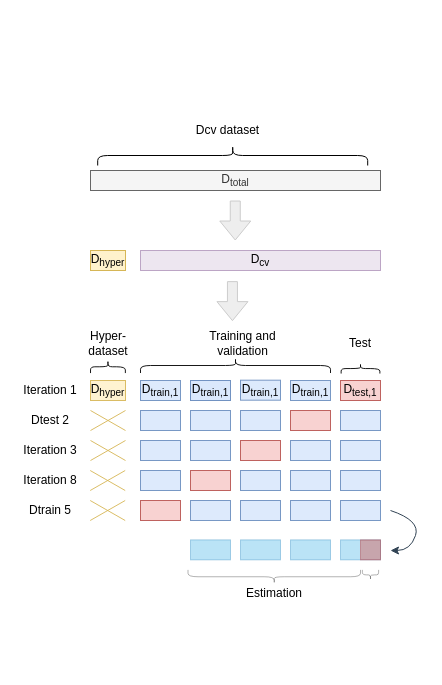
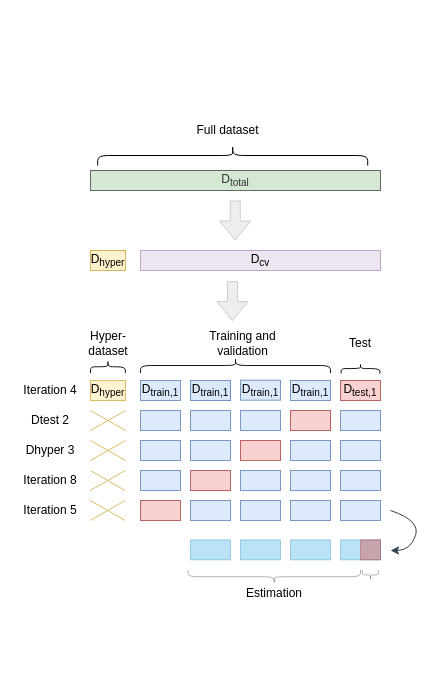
  <mxCell id="0" />
  <mxCell id="1" parent="0" />
  <mxCell id="2" value="D&lt;sub&gt;train,1&lt;/sub&gt;" style="rounded=0;whiteSpace=wrap;html=1;rotation=90;fillColor=#dae8fc;strokeColor=#6c8ebf;horizontal=0;opacity=90;" parent="1" vertex="1"><mxGeometry x="150" y="370" width="20" height="40" as="geometry" /></mxCell>
  <mxCell id="3" value="" style="rounded=0;whiteSpace=wrap;html=1;rotation=90;fillColor=#dae8fc;strokeColor=#6c8ebf;opacity=90;" parent="1" vertex="1"><mxGeometry x="200" y="370" width="20" height="40" as="geometry" /></mxCell>
  <mxCell id="4" value="D&lt;sub&gt;test,1&lt;/sub&gt;" style="rounded=0;whiteSpace=wrap;html=1;rotation=90;fillColor=#f8cecc;strokeColor=#b85450;horizontal=0;opacity=90;" parent="1" vertex="1"><mxGeometry x="350" y="370" width="20" height="40" as="geometry" /></mxCell>
  <mxCell id="5" value="D&lt;sub&gt;hyper&lt;/sub&gt;" style="rounded=0;whiteSpace=wrap;html=1;rotation=90;fillColor=#fff2cc;strokeColor=#d6b656;verticalAlign=middle;horizontal=0;opacity=90;" parent="1" vertex="1"><mxGeometry x="97.5" y="372.5" width="20" height="35" as="geometry" /></mxCell>
  <mxCell id="6" value="" style="rounded=0;whiteSpace=wrap;html=1;rotation=90;fillColor=#dae8fc;strokeColor=#6c8ebf;opacity=90;" parent="1" vertex="1"><mxGeometry x="150" y="400" width="20" height="40" as="geometry" /></mxCell>
  <mxCell id="7" value="" style="rounded=0;whiteSpace=wrap;html=1;rotation=90;fillColor=#dae8fc;strokeColor=#6c8ebf;opacity=90;" parent="1" vertex="1"><mxGeometry x="200" y="400" width="20" height="40" as="geometry" /></mxCell>
  <mxCell id="8" value="" style="rounded=0;whiteSpace=wrap;html=1;rotation=90;fillColor=#dae8fc;strokeColor=#6c8ebf;opacity=90;" parent="1" vertex="1"><mxGeometry x="250" y="400" width="20" height="40" as="geometry" /></mxCell>
  <mxCell id="9" value="" style="rounded=0;whiteSpace=wrap;html=1;rotation=90;fillColor=#f8cecc;strokeColor=#b85450;opacity=90;" parent="1" vertex="1"><mxGeometry x="300" y="400" width="20" height="40" as="geometry" /></mxCell>
  <mxCell id="10" value="" style="rounded=0;whiteSpace=wrap;html=1;rotation=90;fillColor=#dae8fc;strokeColor=#6c8ebf;opacity=90;" parent="1" vertex="1"><mxGeometry x="350" y="400" width="20" height="40" as="geometry" /></mxCell>
  <mxCell id="11" value="" style="rounded=0;whiteSpace=wrap;html=1;rotation=90;fillColor=#dae8fc;strokeColor=#6c8ebf;opacity=90;" parent="1" vertex="1"><mxGeometry x="150" y="430" width="20" height="40" as="geometry" /></mxCell>
  <mxCell id="12" value="" style="rounded=0;whiteSpace=wrap;html=1;rotation=90;fillColor=#dae8fc;strokeColor=#6c8ebf;opacity=90;" parent="1" vertex="1"><mxGeometry x="200" y="430" width="20" height="40" as="geometry" /></mxCell>
  <mxCell id="13" value="" style="rounded=0;whiteSpace=wrap;html=1;rotation=90;fillColor=#f8cecc;strokeColor=#b85450;opacity=90;" parent="1" vertex="1"><mxGeometry x="250" y="430" width="20" height="40" as="geometry" /></mxCell>
  <mxCell id="14" value="" style="rounded=0;whiteSpace=wrap;html=1;rotation=90;fillColor=#dae8fc;strokeColor=#6c8ebf;opacity=90;" parent="1" vertex="1"><mxGeometry x="300" y="430" width="20" height="40" as="geometry" /></mxCell>
  <mxCell id="15" value="" style="rounded=0;whiteSpace=wrap;html=1;rotation=90;fillColor=#dae8fc;strokeColor=#6c8ebf;opacity=90;" parent="1" vertex="1"><mxGeometry x="350" y="430" width="20" height="40" as="geometry" /></mxCell>
  <mxCell id="16" value="" style="rounded=0;whiteSpace=wrap;html=1;rotation=90;fillColor=#dae8fc;strokeColor=#6c8ebf;opacity=90;" parent="1" vertex="1"><mxGeometry x="150" y="460" width="20" height="40" as="geometry" /></mxCell>
  <mxCell id="17" value="" style="rounded=0;whiteSpace=wrap;html=1;rotation=90;fillColor=#f8cecc;strokeColor=#b85450;opacity=90;" parent="1" vertex="1"><mxGeometry x="200" y="460" width="20" height="40" as="geometry" /></mxCell>
  <mxCell id="18" value="" style="rounded=0;whiteSpace=wrap;html=1;rotation=90;fillColor=#dae8fc;strokeColor=#6c8ebf;opacity=90;" parent="1" vertex="1"><mxGeometry x="250" y="460" width="20" height="40" as="geometry" /></mxCell>
  <mxCell id="19" value="" style="rounded=0;whiteSpace=wrap;html=1;rotation=90;fillColor=#dae8fc;strokeColor=#6c8ebf;opacity=90;" parent="1" vertex="1"><mxGeometry x="300" y="460" width="20" height="40" as="geometry" /></mxCell>
  <mxCell id="20" value="" style="rounded=0;whiteSpace=wrap;html=1;rotation=90;fillColor=#dae8fc;strokeColor=#6c8ebf;opacity=90;" parent="1" vertex="1"><mxGeometry x="350" y="460" width="20" height="40" as="geometry" /></mxCell>
  <mxCell id="21" value="" style="rounded=0;whiteSpace=wrap;html=1;rotation=90;fillColor=#f8cecc;strokeColor=#b85450;opacity=90;" parent="1" vertex="1"><mxGeometry x="150" y="490" width="20" height="40" as="geometry" /></mxCell>
  <mxCell id="22" value="" style="rounded=0;whiteSpace=wrap;html=1;rotation=90;fillColor=#dae8fc;strokeColor=#6c8ebf;opacity=90;" parent="1" vertex="1"><mxGeometry x="200" y="490" width="20" height="40" as="geometry" /></mxCell>
  <mxCell id="23" value="" style="rounded=0;whiteSpace=wrap;html=1;rotation=90;fillColor=#dae8fc;strokeColor=#6c8ebf;opacity=90;" parent="1" vertex="1"><mxGeometry x="250" y="490" width="20" height="40" as="geometry" /></mxCell>
  <mxCell id="24" value="" style="rounded=0;whiteSpace=wrap;html=1;rotation=90;fillColor=#dae8fc;strokeColor=#6c8ebf;opacity=90;" parent="1" vertex="1"><mxGeometry x="300" y="490" width="20" height="40" as="geometry" /></mxCell>
  <mxCell id="25" value="" style="rounded=0;whiteSpace=wrap;html=1;rotation=90;fillColor=#dae8fc;strokeColor=#6c8ebf;opacity=90;" parent="1" vertex="1"><mxGeometry x="350" y="490" width="20" height="40" as="geometry" /></mxCell>
- <mxCell id="26" value="Iteration 1" style="text;html=1;strokeColor=none;fillColor=none;align=center;verticalAlign=middle;whiteSpace=wrap;rounded=0;opacity=90;" parent="1" vertex="1"><mxGeometry x="20" y="380" width="60" height="20" as="geometry" /></mxCell>
+ <mxCell id="26" value="Iteration 4" style="text;html=1;strokeColor=none;fillColor=none;align=center;verticalAlign=middle;whiteSpace=wrap;rounded=0;opacity=90;" parent="1" vertex="1"><mxGeometry x="20" y="380" width="60" height="20" as="geometry" /></mxCell>
  <mxCell id="27" value="Dtest 2" style="text;html=1;strokeColor=none;fillColor=none;align=center;verticalAlign=middle;whiteSpace=wrap;rounded=0;opacity=90;" parent="1" vertex="1"><mxGeometry x="20" y="410" width="60" height="20" as="geometry" /></mxCell>
- <mxCell id="28" value="Iteration 3" style="text;html=1;strokeColor=none;fillColor=none;align=center;verticalAlign=middle;whiteSpace=wrap;rounded=0;opacity=90;" parent="1" vertex="1"><mxGeometry x="20" y="440" width="60" height="20" as="geometry" /></mxCell>
+ <mxCell id="28" value="Dhyper 3" style="text;html=1;strokeColor=none;fillColor=none;align=center;verticalAlign=middle;whiteSpace=wrap;rounded=0;opacity=90;" parent="1" vertex="1"><mxGeometry x="20" y="440" width="60" height="20" as="geometry" /></mxCell>
  <mxCell id="29" value="Iteration 8" style="text;html=1;strokeColor=none;fillColor=none;align=center;verticalAlign=middle;whiteSpace=wrap;rounded=0;opacity=90;" parent="1" vertex="1"><mxGeometry x="20" y="470" width="60" height="20" as="geometry" /></mxCell>
- <mxCell id="30" value="Dtrain 5" style="text;html=1;strokeColor=none;fillColor=none;align=center;verticalAlign=middle;whiteSpace=wrap;rounded=0;opacity=90;" parent="1" vertex="1"><mxGeometry x="20" y="500" width="60" height="20" as="geometry" /></mxCell>
+ <mxCell id="30" value="Iteration 5" style="text;html=1;strokeColor=none;fillColor=none;align=center;verticalAlign=middle;whiteSpace=wrap;rounded=0;opacity=90;" parent="1" vertex="1"><mxGeometry x="20" y="500" width="60" height="20" as="geometry" /></mxCell>
  <mxCell id="31" value="Training and validation" style="text;html=1;strokeColor=none;fillColor=none;align=center;verticalAlign=middle;whiteSpace=wrap;rounded=0;" parent="1" vertex="1"><mxGeometry x="190" y="333.13" width="105" height="20" as="geometry" /></mxCell>
  <mxCell id="32" value="Test" style="text;html=1;strokeColor=none;fillColor=none;align=center;verticalAlign=middle;whiteSpace=wrap;rounded=0;" parent="1" vertex="1"><mxGeometry x="340" y="333.13" width="40" height="20" as="geometry" /></mxCell>
  <mxCell id="33" value="" style="shape=curlyBracket;whiteSpace=wrap;html=1;rounded=1;rotation=90;opacity=90;" parent="1" vertex="1"><mxGeometry x="227.5" y="270" width="15" height="190" as="geometry" /></mxCell>
  <mxCell id="34" value="" style="shape=curlyBracket;whiteSpace=wrap;html=1;rounded=1;rotation=90;opacity=90;" parent="1" vertex="1"><mxGeometry x="101.15" y="348.86" width="12.57" height="34.85" as="geometry" /></mxCell>
  <mxCell id="35" value="&lt;div&gt;Hyper-&lt;/div&gt;&lt;div&gt;dataset&lt;br&gt;&lt;/div&gt;" style="text;html=1;strokeColor=none;fillColor=none;align=center;verticalAlign=middle;whiteSpace=wrap;rounded=0;" parent="1" vertex="1"><mxGeometry x="87.5" y="333.13" width="40" height="20" as="geometry" /></mxCell>
  <mxCell id="36" value="" style="shape=curlyBracket;whiteSpace=wrap;html=1;rounded=1;rotation=90;opacity=90;" parent="1" vertex="1"><mxGeometry x="355" y="348.68" width="10" height="38.75" as="geometry" /></mxCell>
  <mxCell id="37" value="" style="endArrow=none;html=1;entryX=0;entryY=0;entryDx=0;entryDy=0;exitX=1;exitY=1;exitDx=0;exitDy=0;fillColor=#fff2cc;strokeColor=#d6b656;opacity=90;" parent="1" edge="1"><mxGeometry width="50" height="50" relative="1" as="geometry"><mxPoint x="90" y="430" as="sourcePoint" /><mxPoint x="125" y="410" as="targetPoint" /></mxGeometry></mxCell>
  <mxCell id="38" value="" style="endArrow=none;html=1;entryX=1;entryY=0;entryDx=0;entryDy=0;exitX=0;exitY=1;exitDx=0;exitDy=0;fillColor=#fff2cc;strokeColor=#d6b656;opacity=90;" parent="1" edge="1"><mxGeometry width="50" height="50" relative="1" as="geometry"><mxPoint x="90" y="410" as="sourcePoint" /><mxPoint x="125" y="430" as="targetPoint" /></mxGeometry></mxCell>
  <mxCell id="39" value="" style="endArrow=none;html=1;entryX=0;entryY=0;entryDx=0;entryDy=0;exitX=1;exitY=1;exitDx=0;exitDy=0;fillColor=#fff2cc;strokeColor=#d6b656;opacity=90;" parent="1" edge="1"><mxGeometry width="50" height="50" relative="1" as="geometry"><mxPoint x="90" y="460" as="sourcePoint" /><mxPoint x="125" y="440" as="targetPoint" /></mxGeometry></mxCell>
  <mxCell id="40" value="" style="endArrow=none;html=1;entryX=1;entryY=0;entryDx=0;entryDy=0;exitX=0;exitY=1;exitDx=0;exitDy=0;fillColor=#fff2cc;strokeColor=#d6b656;opacity=90;" parent="1" edge="1"><mxGeometry width="50" height="50" relative="1" as="geometry"><mxPoint x="90" y="440" as="sourcePoint" /><mxPoint x="125" y="460" as="targetPoint" /></mxGeometry></mxCell>
  <mxCell id="41" value="" style="endArrow=none;html=1;entryX=0;entryY=0;entryDx=0;entryDy=0;exitX=1;exitY=1;exitDx=0;exitDy=0;fillColor=#fff2cc;strokeColor=#d6b656;opacity=90;" parent="1" edge="1"><mxGeometry width="50" height="50" relative="1" as="geometry"><mxPoint x="89.69" y="490" as="sourcePoint" /><mxPoint x="124.69" y="470" as="targetPoint" /></mxGeometry></mxCell>
  <mxCell id="42" value="" style="endArrow=none;html=1;entryX=1;entryY=0;entryDx=0;entryDy=0;exitX=0;exitY=1;exitDx=0;exitDy=0;fillColor=#fff2cc;strokeColor=#d6b656;opacity=90;" parent="1" edge="1"><mxGeometry width="50" height="50" relative="1" as="geometry"><mxPoint x="89.69" y="470" as="sourcePoint" /><mxPoint x="124.69" y="490" as="targetPoint" /></mxGeometry></mxCell>
  <mxCell id="43" value="" style="shape=curlyBracket;whiteSpace=wrap;html=1;rounded=1;rotation=90;" parent="1" vertex="1"><mxGeometry x="222.19" width="20" height="270" as="geometry" y="20" /></mxCell>
- <mxCell id="44" value="Dcv dataset" style="text;html=1;strokeColor=none;fillColor=none;align=center;verticalAlign=middle;whiteSpace=wrap;rounded=0;" parent="1" vertex="1"><mxGeometry x="179.69" y="120" width="95" height="20" as="geometry" /></mxCell>
- <mxCell id="45" value="D&lt;sub&gt;total&lt;/sub&gt;" style="rounded=0;whiteSpace=wrap;html=1;fillColor=#f5f5f5;strokeColor=#666666;fontColor=#333333;" parent="1" vertex="1"><mxGeometry x="90" y="170" width="290" height="20" as="geometry" /></mxCell>
+ <mxCell id="44" value="Full dataset" style="text;html=1;strokeColor=none;fillColor=none;align=center;verticalAlign=middle;whiteSpace=wrap;rounded=0;" parent="1" vertex="1"><mxGeometry x="179.69" y="120" width="95" height="20" as="geometry" /></mxCell>
+ <mxCell id="45" value="D&lt;sub&gt;total&lt;/sub&gt;" style="rounded=0;whiteSpace=wrap;html=1;fillColor=#d5e8d4;strokeColor=#666666;fontColor=#333333;" parent="1" vertex="1"><mxGeometry x="90" y="170" width="290" height="20" as="geometry" /></mxCell>
  <mxCell id="46" value="" style="shape=flexArrow;endArrow=classic;html=1;fillColor=#eeeeee;strokeColor=#CCCCCC;" parent="1" edge="1"><mxGeometry width="50" height="50" relative="1" as="geometry"><mxPoint x="234.76" y="200" as="sourcePoint" /><mxPoint x="234.76" y="240" as="targetPoint" /></mxGeometry></mxCell>
  <mxCell id="47" value="" style="endArrow=none;html=1;entryX=0;entryY=0;entryDx=0;entryDy=0;exitX=1;exitY=1;exitDx=0;exitDy=0;fillColor=#fff2cc;strokeColor=#d6b656;opacity=90;" parent="1" edge="1"><mxGeometry width="50" height="50" relative="1" as="geometry"><mxPoint x="89.69" y="520" as="sourcePoint" /><mxPoint x="124.69" y="500" as="targetPoint" /></mxGeometry></mxCell>
  <mxCell id="48" value="" style="endArrow=none;html=1;entryX=1;entryY=0;entryDx=0;entryDy=0;exitX=0;exitY=1;exitDx=0;exitDy=0;fillColor=#fff2cc;strokeColor=#d6b656;opacity=90;" parent="1" edge="1"><mxGeometry width="50" height="50" relative="1" as="geometry"><mxPoint x="89.69" y="500" as="sourcePoint" /><mxPoint x="124.69" y="520" as="targetPoint" /></mxGeometry></mxCell>
  <mxCell id="49" value="D&lt;sub&gt;train,1&lt;/sub&gt;" style="rounded=0;whiteSpace=wrap;html=1;rotation=90;fillColor=#dae8fc;strokeColor=#6c8ebf;horizontal=0;opacity=90;" parent="1" vertex="1"><mxGeometry x="200" y="370" width="20" height="40" as="geometry" /></mxCell>
  <mxCell id="50" value="D&lt;sub&gt;train,1&lt;/sub&gt;" style="rounded=0;whiteSpace=wrap;html=1;rotation=90;fillColor=#dae8fc;strokeColor=#6c8ebf;horizontal=0;opacity=90;" parent="1" vertex="1"><mxGeometry x="250" y="369.69" width="20" height="40" as="geometry" /></mxCell>
  <mxCell id="51" value="D&lt;sub&gt;train,1&lt;/sub&gt;" style="rounded=0;whiteSpace=wrap;html=1;rotation=90;fillColor=#dae8fc;strokeColor=#6c8ebf;horizontal=0;opacity=90;" parent="1" vertex="1"><mxGeometry x="300" y="370" width="20" height="40" as="geometry" /></mxCell>
  <mxCell id="52" value="D&lt;sub&gt;cv&lt;/sub&gt;" style="rounded=0;whiteSpace=wrap;html=1;fillColor=#e1d5e7;strokeColor=#9673a6;opacity=60;" parent="1" vertex="1"><mxGeometry x="140" y="250" width="240" height="20" as="geometry" /></mxCell>
  <mxCell id="53" value="" style="shape=flexArrow;endArrow=classic;html=1;fillColor=#eeeeee;strokeColor=#CCCCCC;" parent="1" edge="1"><mxGeometry width="50" height="50" relative="1" as="geometry"><mxPoint x="231.95" y="280.63" as="sourcePoint" /><mxPoint x="231.95" y="320.63" as="targetPoint" /></mxGeometry></mxCell>
  <mxCell id="54" value="D&lt;sub&gt;hyper&lt;/sub&gt;" style="rounded=0;whiteSpace=wrap;html=1;rotation=90;fillColor=#fff2cc;strokeColor=#d6b656;verticalAlign=middle;horizontal=0;" parent="1" vertex="1"><mxGeometry x="97.5" y="242.5" width="20" height="35" as="geometry" /></mxCell>
  <mxCell id="55" value="" style="rounded=0;whiteSpace=wrap;html=1;rotation=90;fillColor=#1ba1e2;strokeColor=#006EAF;fontColor=#ffffff;opacity=30;" parent="1" vertex="1"><mxGeometry x="200" y="529.37" width="20" height="40" as="geometry" /></mxCell>
  <mxCell id="56" value="" style="rounded=0;whiteSpace=wrap;html=1;rotation=90;fillColor=#1ba1e2;strokeColor=#006EAF;fontColor=#ffffff;opacity=30;" parent="1" vertex="1"><mxGeometry x="250" y="529.37" width="20" height="40" as="geometry" /></mxCell>
  <mxCell id="57" value="" style="rounded=0;whiteSpace=wrap;html=1;rotation=90;fillColor=#1ba1e2;strokeColor=#006EAF;fontColor=#ffffff;opacity=30;" parent="1" vertex="1"><mxGeometry x="300" y="529.37" width="20" height="40" as="geometry" /></mxCell>
  <mxCell id="58" value="" style="rounded=0;whiteSpace=wrap;html=1;rotation=90;fillColor=#1ba1e2;strokeColor=#006EAF;fontColor=#ffffff;opacity=30;" parent="1" vertex="1"><mxGeometry x="350" y="529.37" width="20" height="40" as="geometry" /></mxCell>
  <mxCell id="59" value="" style="rounded=0;whiteSpace=wrap;html=1;verticalAlign=middle;fillColor=#e51400;strokeColor=#B20000;fontColor=#ffffff;opacity=30;" parent="1" vertex="1"><mxGeometry x="360" y="539.37" width="20" height="20" as="geometry" /></mxCell>
  <mxCell id="60" value="" style="shape=curlyBracket;whiteSpace=wrap;html=1;rounded=1;rotation=-90;opacity=30;" parent="1" vertex="1"><mxGeometry x="266.87" y="490" width="13.75" height="172.5" as="geometry" /></mxCell>
  <mxCell id="61" value="" style="shape=curlyBracket;whiteSpace=wrap;html=1;rounded=1;rotation=-90;size=0.5;opacity=30;" parent="1" vertex="1"><mxGeometry x="365" y="566.25" width="10" height="16.25" as="geometry" /></mxCell>
  <mxCell id="62" value="" style="curved=1;endArrow=classic;html=1;strokeColor=#314354;fillColor=#647687;" parent="1" edge="1"><mxGeometry width="50" height="50" relative="1" as="geometry"><mxPoint x="390" y="510" as="sourcePoint" /><mxPoint x="390" y="550" as="targetPoint" /><Array as="points"><mxPoint x="420" y="520" /><mxPoint x="410" y="550" /></Array></mxGeometry></mxCell>
  <mxCell id="63" value="Estimation" style="text;html=1;strokeColor=none;fillColor=none;align=center;verticalAlign=middle;whiteSpace=wrap;rounded=0;opacity=30;" parent="1" vertex="1"><mxGeometry x="253.74" y="582.5" width="40" height="20" as="geometry" /></mxCell>
